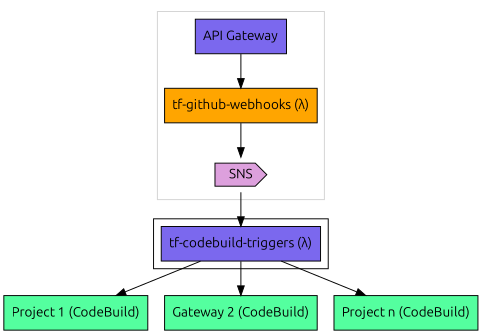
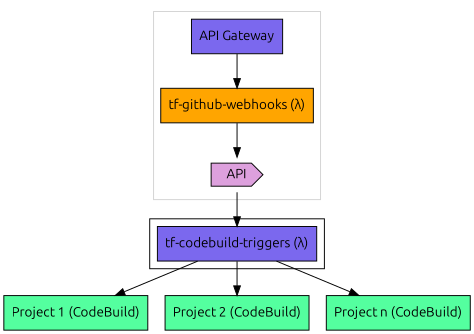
  digraph {
    fontname=Ubuntu
    node [fillcolor=seagreen1 fontname=Ubuntu shape=rect style=filled]
    edge [fontname=Ubuntu]
    n1 [fillcolor=mediumslateblue label="API Gateway" shape=box]
    n2 [fillcolor=orange label="tf-github-webhooks (λ)"]
-   n3 [fillcolor=plum label=SNS shape=cds]
+   n3 [fillcolor=plum label=API shape=cds]
    n4 [fillcolor=mediumslateblue label="tf-codebuild-triggers (λ)"]
    n5 [label="Project 1 (CodeBuild)"]
-   n6 [label="Gateway 2 (CodeBuild)"]
+   n6 [label="Project 2 (CodeBuild)"]
    n7 [label="Project n (CodeBuild)"]
    subgraph cluster_1 {
      color=lightgrey
      n1
      n2
      n3
    }
    subgraph cluster_2 {
      color=black
      n4
    }
    n1 -> n2
    n2 -> n3
    n3 -> n4
    n4 -> n5
    n4 -> n6
    n4 -> n7
  }
